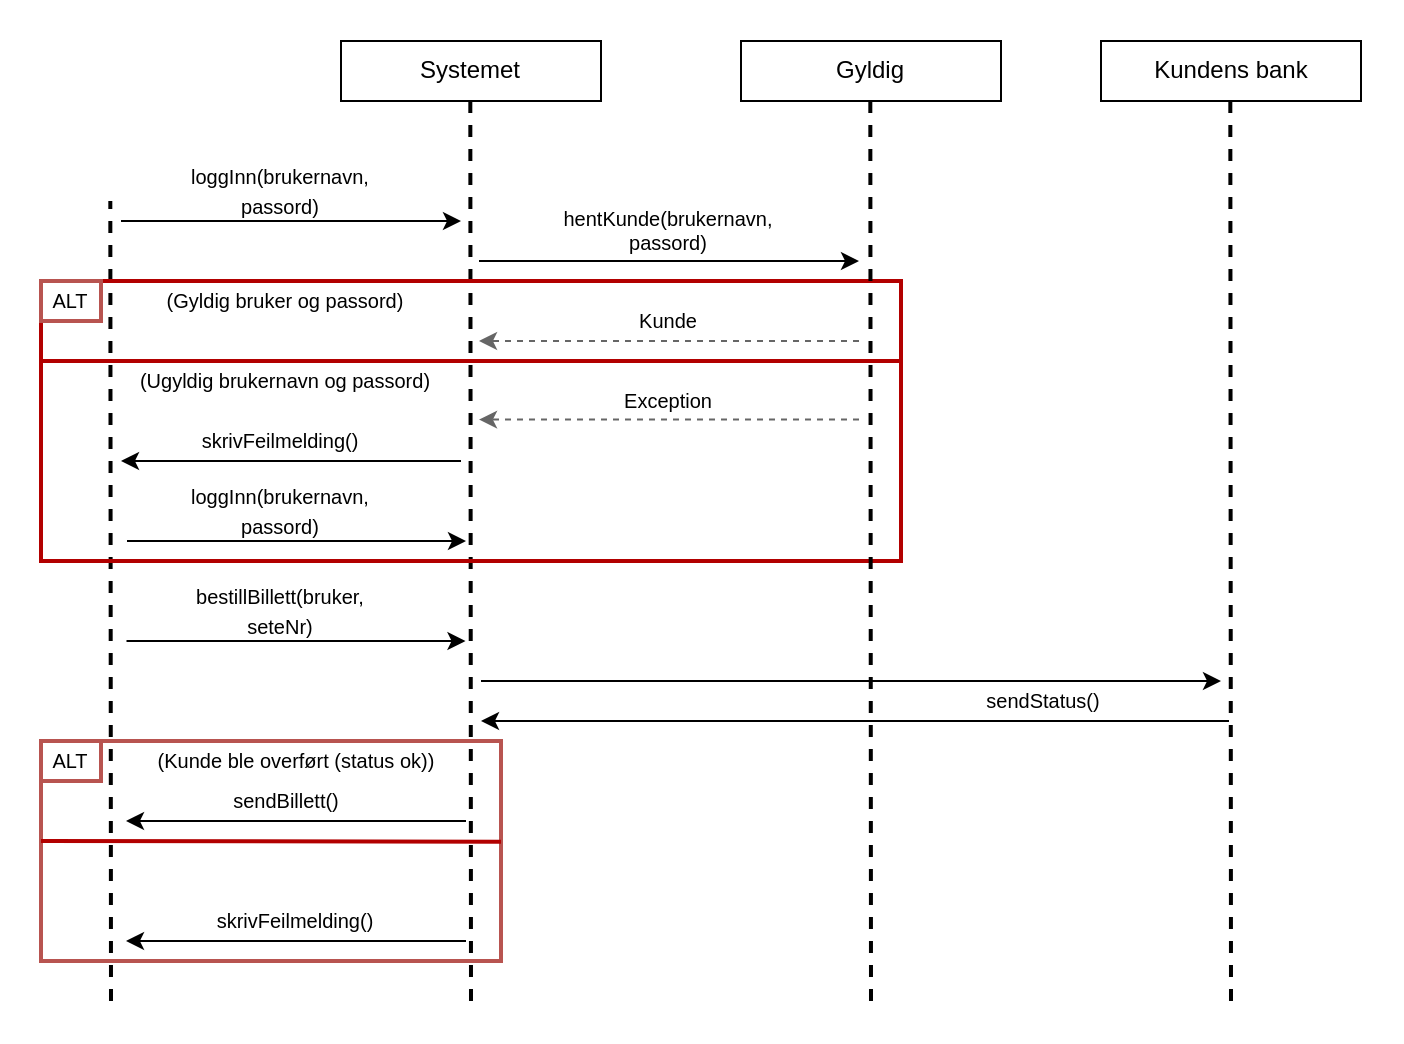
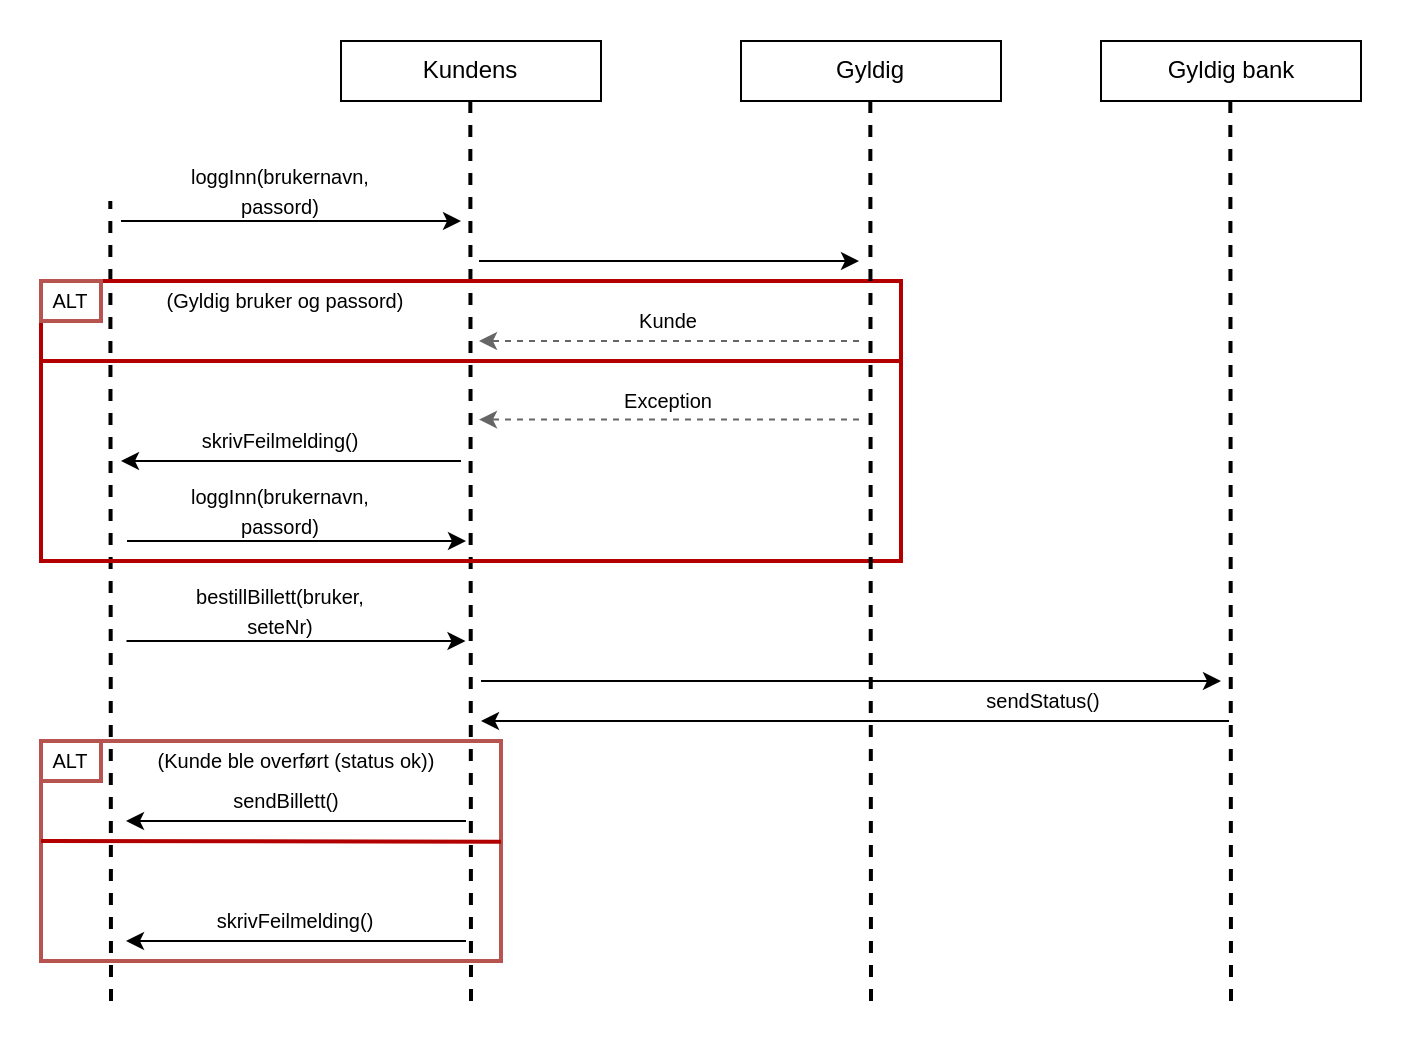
  <mxCell id="0" />
  <mxCell id="1" parent="0" />
  <mxCell id="2" value="" style="rounded=0;whiteSpace=wrap;html=1;" parent="1" vertex="1"><mxGeometry x="170" y="20" width="130" height="30" as="geometry" /></mxCell>
- <mxCell id="3" value="Systemet" style="text;html=1;strokeColor=none;fillColor=none;align=center;verticalAlign=middle;whiteSpace=wrap;rounded=0;" parent="1" vertex="1"><mxGeometry x="170" y="20" width="130" height="30" as="geometry" /></mxCell>
+ <mxCell id="3" value="Kundens" style="text;html=1;strokeColor=none;fillColor=none;align=center;verticalAlign=middle;whiteSpace=wrap;rounded=0;" parent="1" vertex="1"><mxGeometry x="170" y="20" width="130" height="30" as="geometry" /></mxCell>
  <mxCell id="4" value="" style="rounded=0;whiteSpace=wrap;html=1;" parent="1" vertex="1"><mxGeometry x="550" y="20" width="130" height="30" as="geometry" /></mxCell>
- <mxCell id="5" value="Kundens bank" style="text;html=1;strokeColor=none;fillColor=none;align=center;verticalAlign=middle;whiteSpace=wrap;rounded=0;" parent="1" vertex="1"><mxGeometry x="572.5" y="20" width="85" height="30" as="geometry" /></mxCell>
+ <mxCell id="5" value="Gyldig bank" style="text;html=1;strokeColor=none;fillColor=none;align=center;verticalAlign=middle;whiteSpace=wrap;rounded=0;" parent="1" vertex="1"><mxGeometry x="572.5" y="20" width="85" height="30" as="geometry" /></mxCell>
  <mxCell id="6" value="" style="endArrow=none;dashed=1;html=1;strokeWidth=2;rounded=0;" parent="1" edge="1"><mxGeometry width="50" height="50" relative="1" as="geometry"><mxPoint x="55" y="500" as="sourcePoint" /><mxPoint x="54.66" y="100" as="targetPoint" /></mxGeometry></mxCell>
  <mxCell id="7" value="" style="endArrow=none;dashed=1;html=1;strokeWidth=2;rounded=0;" parent="1" edge="1"><mxGeometry width="50" height="50" relative="1" as="geometry"><mxPoint x="235" y="500" as="sourcePoint" /><mxPoint x="234.66" y="50" as="targetPoint" /></mxGeometry></mxCell>
  <mxCell id="8" value="" style="endArrow=none;dashed=1;html=1;strokeWidth=2;rounded=0;" parent="1" edge="1"><mxGeometry width="50" height="50" relative="1" as="geometry"><mxPoint x="615" y="500" as="sourcePoint" /><mxPoint x="614.66" y="50" as="targetPoint" /></mxGeometry></mxCell>
  <mxCell id="9" value="" style="endArrow=classic;html=1;rounded=0;" parent="1" edge="1"><mxGeometry width="50" height="50" relative="1" as="geometry"><mxPoint x="60" y="110" as="sourcePoint" /><mxPoint x="230" y="110" as="targetPoint" /></mxGeometry></mxCell>
  <mxCell id="10" value="&lt;span style=&quot;font-size: 10px;&quot;&gt;loggInn(brukernavn, passord)&lt;/span&gt;" style="text;html=1;strokeColor=none;fillColor=none;align=center;verticalAlign=middle;whiteSpace=wrap;rounded=0;" parent="1" vertex="1"><mxGeometry x="80" y="80" width="120" height="30" as="geometry" /></mxCell>
  <mxCell id="11" value="" style="rounded=0;whiteSpace=wrap;html=1;fontSize=10;borderColor=#b85450;fillColor=none;fontColor=#ffffff;strokeColor=#B20000;strokeWidth=2;" parent="1" vertex="1"><mxGeometry x="20" y="140" width="430" height="140" as="geometry" /></mxCell>
  <mxCell id="12" value="ALT" style="text;html=1;strokeColor=none;fillColor=none;align=center;verticalAlign=middle;whiteSpace=wrap;rounded=0;fontSize=10;" parent="1" vertex="1"><mxGeometry x="20" y="140" width="30" height="20" as="geometry" /></mxCell>
  <mxCell id="13" value="" style="rounded=0;whiteSpace=wrap;html=1;" parent="1" vertex="1"><mxGeometry x="370" y="20" width="130" height="30" as="geometry" /></mxCell>
  <mxCell id="14" value="Gyldig" style="text;html=1;strokeColor=none;fillColor=none;align=center;verticalAlign=middle;whiteSpace=wrap;rounded=0;" parent="1" vertex="1"><mxGeometry x="386.25" y="20" width="97.5" height="30" as="geometry" /></mxCell>
  <mxCell id="15" value="" style="endArrow=none;dashed=1;html=1;strokeWidth=2;rounded=0;" parent="1" edge="1"><mxGeometry width="50" height="50" relative="1" as="geometry"><mxPoint x="435" y="500" as="sourcePoint" /><mxPoint x="434.66" y="50" as="targetPoint" /></mxGeometry></mxCell>
  <mxCell id="16" value="(Gyldig bruker og passord)" style="text;html=1;strokeColor=none;fillColor=none;align=center;verticalAlign=middle;whiteSpace=wrap;rounded=0;fontSize=10;" parent="1" vertex="1"><mxGeometry x="70" y="140" width="145" height="20" as="geometry" /></mxCell>
  <mxCell id="17" value="" style="endArrow=none;html=1;rounded=0;fontSize=10;fillColor=#e51400;strokeColor=#B20000;strokeWidth=2;" parent="1" edge="1"><mxGeometry width="50" height="50" relative="1" as="geometry"><mxPoint x="20" y="180" as="sourcePoint" /><mxPoint x="450" y="180" as="targetPoint" /></mxGeometry></mxCell>
  <mxCell id="18" value="" style="endArrow=classic;html=1;rounded=0;fontSize=10;fillColor=#FF0000;" parent="1" edge="1"><mxGeometry width="50" height="50" relative="1" as="geometry"><mxPoint x="239" y="130" as="sourcePoint" /><mxPoint x="429" y="130" as="targetPoint" /></mxGeometry></mxCell>
- <mxCell id="19" value="hentKunde(brukernavn, passord)" style="text;html=1;strokeColor=none;fillColor=none;align=center;verticalAlign=middle;whiteSpace=wrap;rounded=0;fontSize=10;" parent="1" vertex="1"><mxGeometry x="279" y="100" width="110" height="30" as="geometry" /></mxCell>
  <mxCell id="20" value="" style="endArrow=classic;html=1;rounded=0;fontSize=10;fillColor=#f5f5f5;dashed=1;gradientColor=#b3b3b3;strokeColor=#666666;" parent="1" edge="1"><mxGeometry width="50" height="50" relative="1" as="geometry"><mxPoint x="429" y="170" as="sourcePoint" /><mxPoint x="239" y="170" as="targetPoint" /></mxGeometry></mxCell>
  <mxCell id="21" value="Kunde" style="text;html=1;strokeColor=none;fillColor=none;align=center;verticalAlign=middle;whiteSpace=wrap;rounded=0;fontSize=10;" parent="1" vertex="1"><mxGeometry x="319" y="150" width="30" height="20" as="geometry" /></mxCell>
- <mxCell id="22" value="(Ugyldig brukernavn og passord)" style="text;html=1;strokeColor=none;fillColor=none;align=center;verticalAlign=middle;whiteSpace=wrap;rounded=0;fontSize=10;" parent="1" vertex="1"><mxGeometry x="65" y="180" width="155" height="20" as="geometry" /></mxCell>
  <mxCell id="23" value="Exception" style="text;html=1;strokeColor=none;fillColor=none;align=center;verticalAlign=middle;whiteSpace=wrap;rounded=0;fontSize=10;" parent="1" vertex="1"><mxGeometry x="309" y="190" width="50" height="20" as="geometry" /></mxCell>
  <mxCell id="24" value="" style="endArrow=classic;html=1;rounded=0;fontSize=10;fillColor=#f5f5f5;dashed=1;gradientColor=#b3b3b3;strokeColor=#666666;" parent="1" edge="1"><mxGeometry width="50" height="50" relative="1" as="geometry"><mxPoint x="429" y="209.31" as="sourcePoint" /><mxPoint x="239" y="209.31" as="targetPoint" /></mxGeometry></mxCell>
  <mxCell id="25" value="skrivFeilmelding()" style="text;html=1;strokeColor=none;fillColor=none;align=center;verticalAlign=middle;whiteSpace=wrap;rounded=0;fontSize=10;" parent="1" vertex="1"><mxGeometry x="100" y="210" width="80" height="20" as="geometry" /></mxCell>
  <mxCell id="26" value="" style="endArrow=classic;html=1;rounded=0;fontSize=10;fillColor=#FF0000;" parent="1" edge="1"><mxGeometry width="50" height="50" relative="1" as="geometry"><mxPoint x="230" y="230" as="sourcePoint" /><mxPoint x="60" y="230" as="targetPoint" /></mxGeometry></mxCell>
  <mxCell id="27" value="" style="rounded=0;whiteSpace=wrap;html=1;fontSize=10;fillColor=none;gradientColor=#ea6b66;strokeColor=#b85450;strokeWidth=2;" parent="1" vertex="1"><mxGeometry x="20" y="140" width="30" height="20" as="geometry" /></mxCell>
  <mxCell id="28" value="&lt;span style=&quot;font-size: 10px;&quot;&gt;loggInn(brukernavn, passord)&lt;/span&gt;" style="text;html=1;strokeColor=none;fillColor=none;align=center;verticalAlign=middle;whiteSpace=wrap;rounded=0;" parent="1" vertex="1"><mxGeometry x="80" y="240" width="120" height="30" as="geometry" /></mxCell>
  <mxCell id="29" value="" style="endArrow=classic;html=1;rounded=0;" parent="1" edge="1"><mxGeometry width="50" height="50" relative="1" as="geometry"><mxPoint x="63" y="270" as="sourcePoint" /><mxPoint x="232.5" y="270" as="targetPoint" /></mxGeometry></mxCell>
  <mxCell id="30" value="&lt;span style=&quot;font-size: 10px;&quot;&gt;bestillBillett(bruker, seteNr)&lt;/span&gt;" style="text;html=1;strokeColor=none;fillColor=none;align=center;verticalAlign=middle;whiteSpace=wrap;rounded=0;" parent="1" vertex="1"><mxGeometry x="79.75" y="290" width="120" height="30" as="geometry" /></mxCell>
  <mxCell id="31" value="" style="endArrow=classic;html=1;rounded=0;" parent="1" edge="1"><mxGeometry width="50" height="50" relative="1" as="geometry"><mxPoint x="62.75" y="320" as="sourcePoint" /><mxPoint x="232.25" y="320" as="targetPoint" /></mxGeometry></mxCell>
  <mxCell id="32" value="" style="endArrow=classic;html=1;rounded=0;" parent="1" edge="1"><mxGeometry width="50" height="50" relative="1" as="geometry"><mxPoint x="240" y="340" as="sourcePoint" /><mxPoint x="610" y="340" as="targetPoint" /></mxGeometry></mxCell>
  <mxCell id="33" value="" style="rounded=0;whiteSpace=wrap;html=1;fontSize=10;fillColor=none;gradientColor=#ea6b66;strokeColor=#b85450;strokeWidth=2;" parent="1" vertex="1"><mxGeometry x="20" y="370" width="230" height="110" as="geometry" /></mxCell>
  <mxCell id="34" value="" style="rounded=0;whiteSpace=wrap;html=1;fontSize=10;fillColor=none;gradientColor=#ea6b66;strokeColor=#b85450;" parent="1" vertex="1"><mxGeometry x="20" y="370" width="30" height="20" as="geometry" /></mxCell>
  <mxCell id="35" value="ALT" style="text;html=1;strokeColor=none;fillColor=none;align=center;verticalAlign=middle;whiteSpace=wrap;rounded=0;fontSize=10;" parent="1" vertex="1"><mxGeometry x="20" y="370" width="30" height="20" as="geometry" /></mxCell>
  <mxCell id="36" value="" style="rounded=0;whiteSpace=wrap;html=1;fontSize=10;fillColor=none;gradientColor=#ea6b66;strokeColor=#b85450;strokeWidth=2;" parent="1" vertex="1"><mxGeometry x="20" y="370" width="30" height="20" as="geometry" /></mxCell>
  <mxCell id="37" value="" style="endArrow=none;html=1;rounded=0;fontSize=10;fillColor=#e51400;strokeColor=#B20000;strokeWidth=2;" parent="1" edge="1"><mxGeometry width="50" height="50" relative="1" as="geometry"><mxPoint x="20" y="420" as="sourcePoint" /><mxPoint x="250" y="420.34" as="targetPoint" /></mxGeometry></mxCell>
  <mxCell id="38" value="" style="endArrow=classic;html=1;rounded=0;" parent="1" edge="1"><mxGeometry width="50" height="50" relative="1" as="geometry"><mxPoint x="614" y="360" as="sourcePoint" /><mxPoint x="240" y="360" as="targetPoint" /></mxGeometry></mxCell>
  <mxCell id="39" value="&lt;span style=&quot;font-size: 10px;&quot;&gt;sendStatus()&lt;/span&gt;" style="text;html=1;strokeColor=none;fillColor=none;align=center;verticalAlign=middle;whiteSpace=wrap;rounded=0;" parent="1" vertex="1"><mxGeometry x="440" y="340" width="163" height="20" as="geometry" /></mxCell>
  <mxCell id="40" value="(Kunde ble overført (status ok))" style="text;html=1;strokeColor=none;fillColor=none;align=center;verticalAlign=middle;whiteSpace=wrap;rounded=0;fontSize=10;" parent="1" vertex="1"><mxGeometry x="62.5" y="370" width="170" height="20" as="geometry" /></mxCell>
  <mxCell id="41" value="" style="endArrow=classic;html=1;rounded=0;fontSize=10;fillColor=#FF0000;" parent="1" edge="1"><mxGeometry width="50" height="50" relative="1" as="geometry"><mxPoint x="232.5" y="410" as="sourcePoint" /><mxPoint x="62.5" y="410" as="targetPoint" /></mxGeometry></mxCell>
  <mxCell id="42" value="sendBillett()" style="text;html=1;strokeColor=none;fillColor=none;align=center;verticalAlign=middle;whiteSpace=wrap;rounded=0;fontSize=10;" parent="1" vertex="1"><mxGeometry x="112.5" y="390" width="60" height="20" as="geometry" /></mxCell>
  <mxCell id="43" value="" style="endArrow=classic;html=1;rounded=0;fontSize=10;fillColor=#FF0000;" parent="1" edge="1"><mxGeometry width="50" height="50" relative="1" as="geometry"><mxPoint x="232.5" y="470" as="sourcePoint" /><mxPoint x="62.5" y="470" as="targetPoint" /></mxGeometry></mxCell>
  <mxCell id="44" value="skrivFeilmelding()" style="text;html=1;strokeColor=none;fillColor=none;align=center;verticalAlign=middle;whiteSpace=wrap;rounded=0;fontSize=10;" parent="1" vertex="1"><mxGeometry x="106.25" y="450" width="82.5" height="20" as="geometry" /></mxCell>
